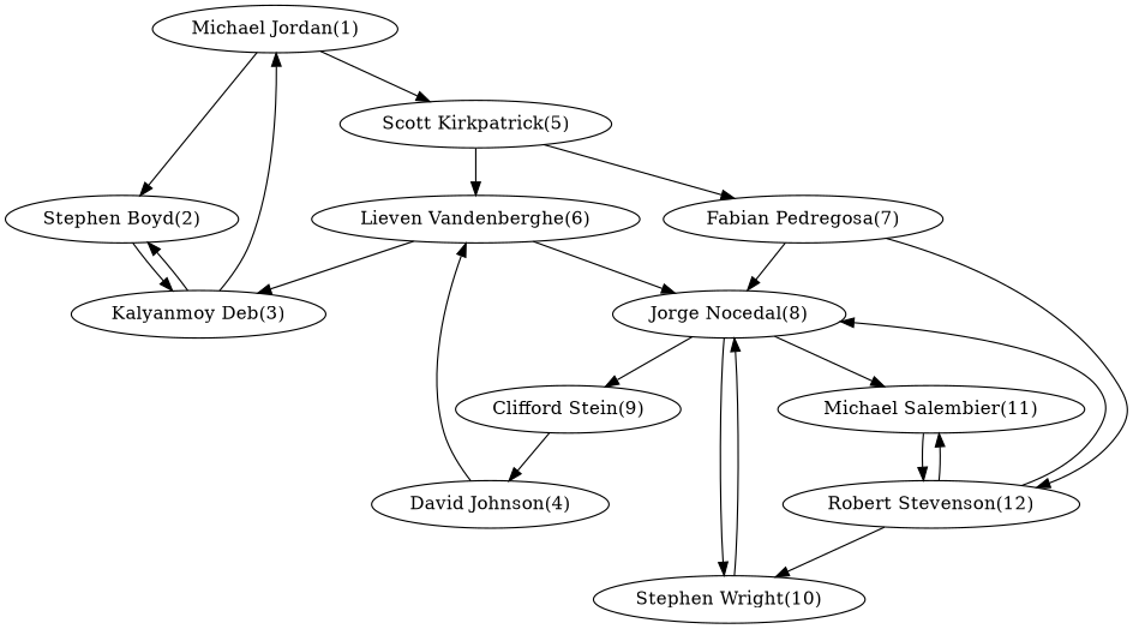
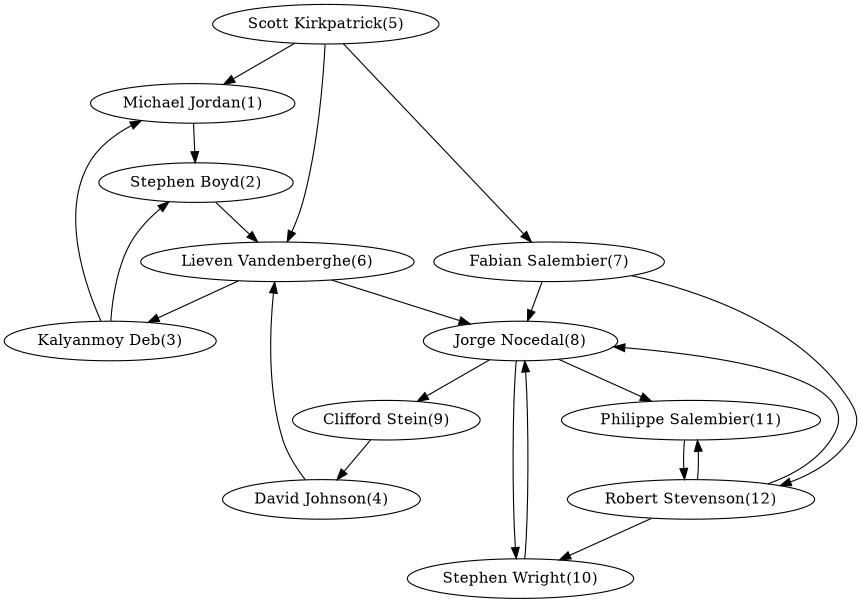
  digraph {
    n1 [label="Michael Jordan(1)"]
    n2 [label="Stephen Boyd(2)"]
    n3 [label="Scott Kirkpatrick(5)"]
    n4 [label="Kalyanmoy Deb(3)"]
    n5 [label="Lieven Vandenberghe(6)"]
-   n6 [label="Fabian Pedregosa(7)"]
+   n6 [label="Fabian Salembier(7)"]
    n7 [label="David Johnson(4)"]
    n8 [label="Jorge Nocedal(8)"]
    n9 [label="Robert Stevenson(12)"]
    n10 [label="Clifford Stein(9)"]
    n11 [label="Stephen Wright(10)"]
-   n12 [label="Michael Salembier(11)"]
+   n12 [label="Philippe Salembier(11)"]
    n1 -> n2
-   n1 -> n3
-   n2 -> n4
+   n3 -> n1
+   n2 -> n5
    n3 -> n5
    n3 -> n6
    n4 -> n1
    n4 -> n2
    n5 -> n4
    n5 -> n8
    n6 -> n8
    n6 -> n9
    n7 -> n5
    n8 -> n10
    n8 -> n11
    n8 -> n12
    n9 -> n8
    n9 -> n11
    n9 -> n12
    n10 -> n7
    n11 -> n8
    n12 -> n9
  }
